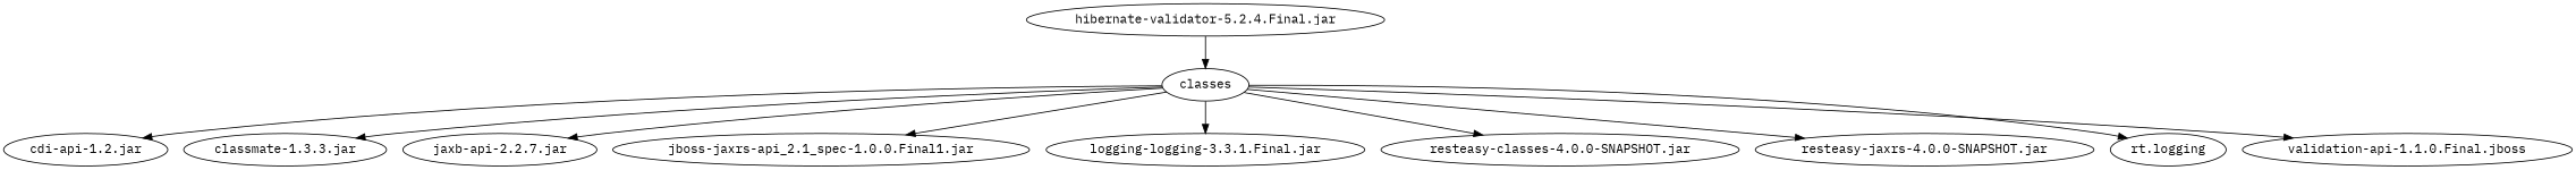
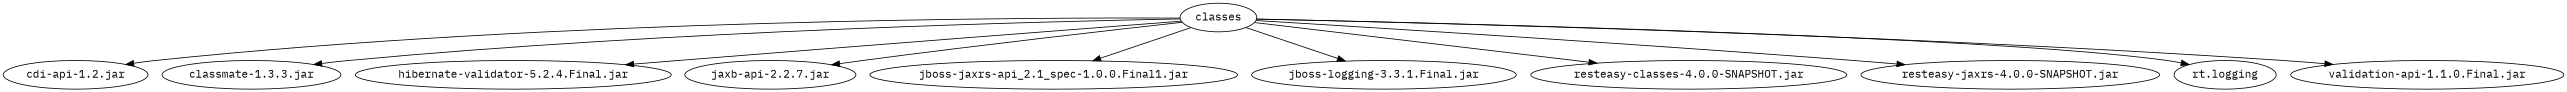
  digraph {
    fontname="IBM Plex Mono"
    node [fontname="IBM Plex Mono"]
    edge [fontname="IBM Plex Mono"]
    classes
    "cdi-api-1.2.jar"
    "classmate-1.3.3.jar"
    "hibernate-validator-5.2.4.Final.jar"
    "jaxb-api-2.2.7.jar"
    n6 [label="jboss-jaxrs-api_2.1_spec-1.0.0.Final1.jar"]
-   "jboss-logging-3.3.1.Final.jar" [label="logging-logging-3.3.1.Final.jar"]
+   "jboss-logging-3.3.1.Final.jar"
    n8 [label="resteasy-classes-4.0.0-SNAPSHOT.jar"]
    "resteasy-jaxrs-4.0.0-SNAPSHOT.jar"
    n10 [label="rt.logging"]
-   "validation-api-1.1.0.Final.jar" [label="validation-api-1.1.0.Final.jboss"]
+   "validation-api-1.1.0.Final.jar"
    classes -> "cdi-api-1.2.jar"
    classes -> "classmate-1.3.3.jar"
-   "hibernate-validator-5.2.4.Final.jar" -> classes
+   classes -> "hibernate-validator-5.2.4.Final.jar"
    classes -> "jaxb-api-2.2.7.jar"
    classes -> n6
    classes -> "jboss-logging-3.3.1.Final.jar"
    classes -> n8
    classes -> "resteasy-jaxrs-4.0.0-SNAPSHOT.jar"
    classes -> n10
    classes -> "validation-api-1.1.0.Final.jar"
  }
